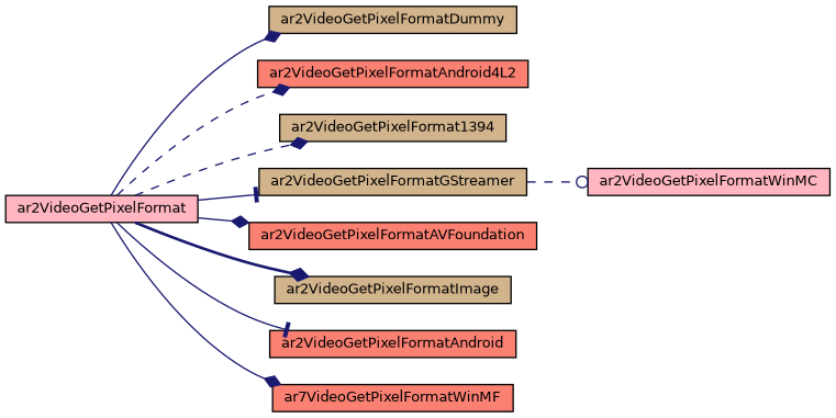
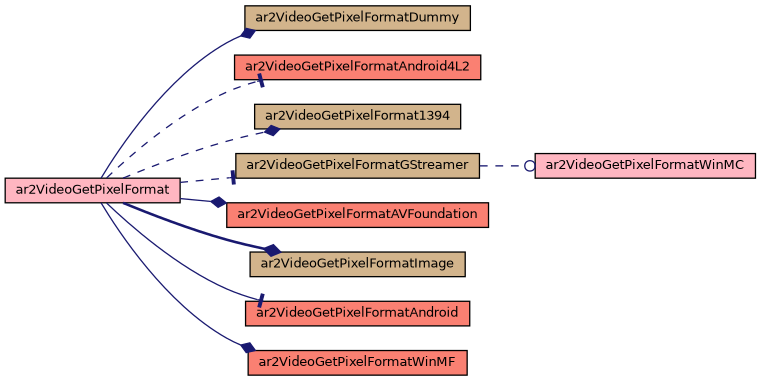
  digraph {
    rankdir=LR
    node [color=black fillcolor=tan fontname=Helvetica fontsize=10 shape=record style=filled]
    edge [arrowhead=diamond color=midnightblue fontname=Helvetica fontsize=10 labelfontname=Helvetica labelfontsize=10 style=solid]
    n1 [fillcolor=lightpink fontcolor=black height=0.2 label=ar2VideoGetPixelFormat width=0.4]
    n2 [height=0.2 label=ar2VideoGetPixelFormatDummy width=0.4]
    n3 [fillcolor=salmon height=0.2 label=ar2VideoGetPixelFormatAndroid4L2 width=0.4]
    n4 [height=0.2 label=ar2VideoGetPixelFormat1394 width=0.4]
    n5 [height=0.2 label=ar2VideoGetPixelFormatGStreamer width=0.4]
    n6 [fillcolor=salmon height=0.2 label=ar2VideoGetPixelFormatAVFoundation width=0.4]
    n7 [height=0.2 label=ar2VideoGetPixelFormatImage width=0.4]
    n8 [fillcolor=salmon height=0.2 label=ar2VideoGetPixelFormatAndroid width=0.4]
-   n9 [fillcolor=salmon height=0.2 label=ar7VideoGetPixelFormatWinMF width=0.4]
+   n9 [fillcolor=salmon height=0.2 label=ar2VideoGetPixelFormatWinMF width=0.4]
    n10 [fillcolor=lightpink height=0.2 label=ar2VideoGetPixelFormatWinMC width=0.4]
    n1 -> n2
-   n1 -> n3 [style=dashed]
+   n1 -> n3 [arrowhead=tee style=dashed]
    n1 -> n4 [style=dashed]
-   n1 -> n5 [arrowhead=tee]
+   n1 -> n5 [arrowhead=tee style=dashed]
    n1 -> n6
    n1 -> n7 [style=bold]
    n1 -> n8 [arrowhead=tee]
    n1 -> n9
    n5 -> n10 [arrowhead=odot style=dashed]
  }
